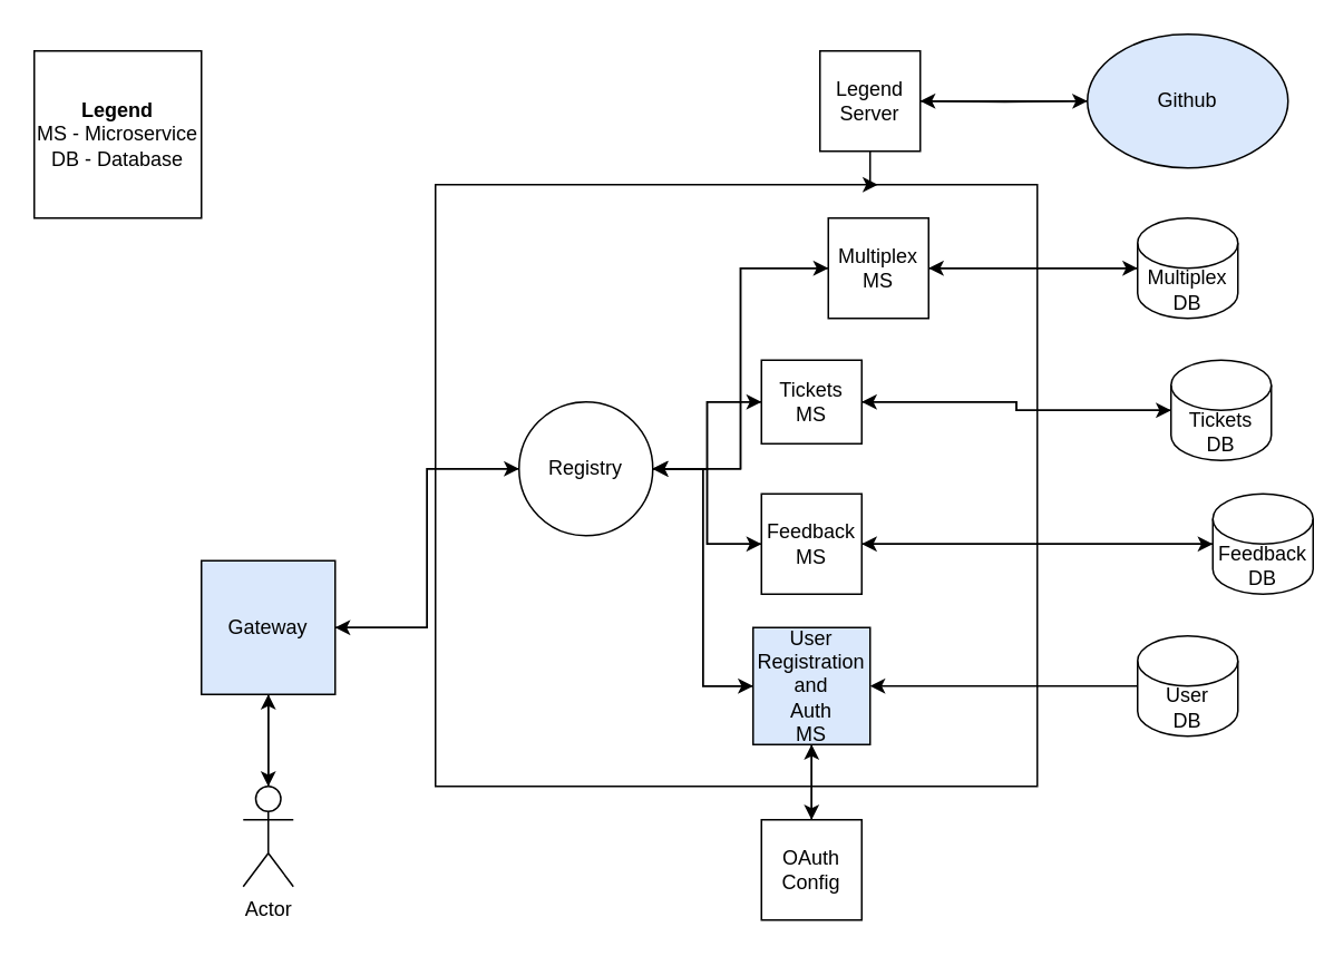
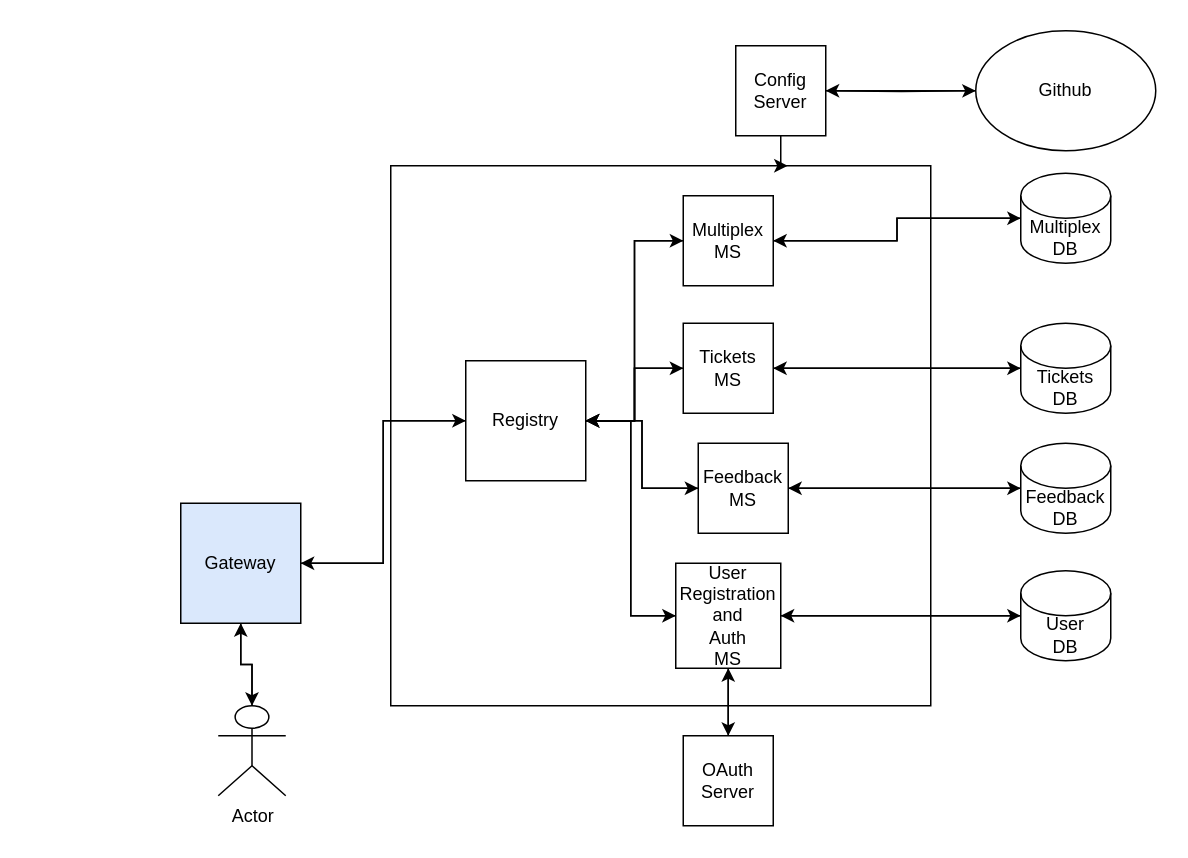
  <mxCell id="0" />
  <mxCell id="1" parent="0" />
  <mxCell id="2" value="" style="whiteSpace=wrap;html=1;aspect=fixed;" parent="1" vertex="1"><mxGeometry x="260" y="110" width="360" height="360" as="geometry" /></mxCell>
  <mxCell id="3" style="edgeStyle=orthogonalEdgeStyle;rounded=0;orthogonalLoop=1;jettySize=auto;html=1;entryX=1;entryY=0.5;entryDx=0;entryDy=0;" parent="1" source="4" target="16" edge="1"><mxGeometry relative="1" as="geometry" /></mxCell>
- <mxCell id="4" value="Multiplex&lt;div&gt;MS&lt;/div&gt;" style="whiteSpace=wrap;html=1;aspect=fixed;" parent="1" vertex="1"><mxGeometry x="495" y="130" width="60" height="60" as="geometry" /></mxCell>
+ <mxCell id="4" value="Multiplex&lt;div&gt;MS&lt;/div&gt;" style="whiteSpace=wrap;html=1;aspect=fixed;" parent="1" vertex="1"><mxGeometry x="455" y="130" width="60" height="60" as="geometry" /></mxCell>
  <mxCell id="5" style="edgeStyle=orthogonalEdgeStyle;rounded=0;orthogonalLoop=1;jettySize=auto;html=1;entryX=1;entryY=0.5;entryDx=0;entryDy=0;" parent="1" source="6" target="16" edge="1"><mxGeometry relative="1" as="geometry" /></mxCell>
- <mxCell id="6" value="Tickets&lt;div&gt;MS&lt;/div&gt;" style="whiteSpace=wrap;html=1;aspect=fixed;" parent="1" vertex="1"><mxGeometry x="455" y="215" width="60" height="50" as="geometry" /></mxCell>
+ <mxCell id="6" value="Tickets&lt;div&gt;MS&lt;/div&gt;" style="whiteSpace=wrap;html=1;aspect=fixed;" parent="1" vertex="1"><mxGeometry x="455" y="215" width="60" height="60" as="geometry" /></mxCell>
  <mxCell id="7" style="edgeStyle=orthogonalEdgeStyle;rounded=0;orthogonalLoop=1;jettySize=auto;html=1;entryX=1;entryY=0.5;entryDx=0;entryDy=0;" parent="1" source="9" target="16" edge="1"><mxGeometry relative="1" as="geometry" /></mxCell>
  <mxCell id="8" style="edgeStyle=orthogonalEdgeStyle;rounded=0;orthogonalLoop=1;jettySize=auto;html=1;entryX=0.5;entryY=0;entryDx=0;entryDy=0;" parent="1" source="9" target="41" edge="1"><mxGeometry relative="1" as="geometry" /></mxCell>
- <mxCell id="9" value="User Registration&lt;div&gt;and&lt;/div&gt;&lt;div&gt;Auth&lt;/div&gt;&lt;div&gt;MS&lt;/div&gt;" style="whiteSpace=wrap;html=1;aspect=fixed;fillColor=#dae8fc;" parent="1" vertex="1"><mxGeometry x="450" y="375" width="70" height="70" as="geometry" /></mxCell>
+ <mxCell id="9" value="User Registration&lt;div&gt;and&lt;/div&gt;&lt;div&gt;Auth&lt;/div&gt;&lt;div&gt;MS&lt;/div&gt;" style="whiteSpace=wrap;html=1;aspect=fixed;" parent="1" vertex="1"><mxGeometry x="450" y="375" width="70" height="70" as="geometry" /></mxCell>
  <mxCell id="10" style="edgeStyle=orthogonalEdgeStyle;rounded=0;orthogonalLoop=1;jettySize=auto;html=1;entryX=1;entryY=0.5;entryDx=0;entryDy=0;" parent="1" source="11" target="16" edge="1"><mxGeometry relative="1" as="geometry" /></mxCell>
- <mxCell id="11" value="Feedback&lt;div&gt;MS&lt;/div&gt;" style="whiteSpace=wrap;html=1;aspect=fixed;" parent="1" vertex="1"><mxGeometry x="455" y="295" width="60" height="60" as="geometry" /></mxCell>
+ <mxCell id="11" value="Feedback&lt;div&gt;MS&lt;/div&gt;" style="whiteSpace=wrap;html=1;aspect=fixed;" parent="1" vertex="1"><mxGeometry x="465" y="295" width="60" height="60" as="geometry" /></mxCell>
  <mxCell id="12" style="edgeStyle=orthogonalEdgeStyle;rounded=0;orthogonalLoop=1;jettySize=auto;html=1;entryX=0;entryY=0.5;entryDx=0;entryDy=0;" parent="1" source="16" target="4" edge="1"><mxGeometry relative="1" as="geometry" /></mxCell>
  <mxCell id="13" style="edgeStyle=orthogonalEdgeStyle;rounded=0;orthogonalLoop=1;jettySize=auto;html=1;entryX=0;entryY=0.5;entryDx=0;entryDy=0;" parent="1" source="16" target="6" edge="1"><mxGeometry relative="1" as="geometry" /></mxCell>
  <mxCell id="14" style="edgeStyle=orthogonalEdgeStyle;rounded=0;orthogonalLoop=1;jettySize=auto;html=1;entryX=0;entryY=0.5;entryDx=0;entryDy=0;" parent="1" source="16" target="11" edge="1"><mxGeometry relative="1" as="geometry" /></mxCell>
  <mxCell id="15" style="edgeStyle=orthogonalEdgeStyle;rounded=0;orthogonalLoop=1;jettySize=auto;html=1;entryX=0;entryY=0.5;entryDx=0;entryDy=0;" parent="1" source="16" target="9" edge="1"><mxGeometry relative="1" as="geometry" /></mxCell>
- <mxCell id="16" value="Registry" style="ellipse;whiteSpace=wrap;html=1;aspect=fixed;" parent="1" vertex="1"><mxGeometry x="310" y="240" width="80" height="80" as="geometry" /></mxCell>
+ <mxCell id="16" value="Registry" style="whiteSpace=wrap;html=1;aspect=fixed;" parent="1" vertex="1"><mxGeometry x="310" y="240" width="80" height="80" as="geometry" /></mxCell>
  <mxCell id="17" style="edgeStyle=orthogonalEdgeStyle;rounded=0;orthogonalLoop=1;jettySize=auto;html=1;" parent="1" source="19" target="21" edge="1"><mxGeometry relative="1" as="geometry" /></mxCell>
  <mxCell id="18" style="edgeStyle=orthogonalEdgeStyle;rounded=0;orthogonalLoop=1;jettySize=auto;html=1;entryX=0;entryY=0.5;entryDx=0;entryDy=0;" parent="1" source="19" target="16" edge="1"><mxGeometry relative="1" as="geometry"><mxPoint x="270" y="375" as="targetPoint" /></mxGeometry></mxCell>
  <mxCell id="19" value="Gateway" style="whiteSpace=wrap;html=1;aspect=fixed;fillColor=#dae8fc;" parent="1" vertex="1"><mxGeometry x="120" y="335" width="80" height="80" as="geometry" /></mxCell>
  <mxCell id="20" style="edgeStyle=orthogonalEdgeStyle;rounded=0;orthogonalLoop=1;jettySize=auto;html=1;entryX=0.5;entryY=1;entryDx=0;entryDy=0;" parent="1" source="21" target="19" edge="1"><mxGeometry relative="1" as="geometry" /></mxCell>
- <mxCell id="21" value="Actor" style="shape=umlActor;verticalLabelPosition=bottom;verticalAlign=top;html=1;outlineConnect=0;" parent="1" vertex="1"><mxGeometry x="145" y="470" width="30" height="60" as="geometry" /></mxCell>
+ <mxCell id="21" value="Actor" style="shape=umlActor;verticalLabelPosition=bottom;verticalAlign=top;html=1;outlineConnect=0;" parent="1" vertex="1"><mxGeometry x="145" y="470" width="45" height="60" as="geometry" /></mxCell>
  <mxCell id="22" style="edgeStyle=orthogonalEdgeStyle;rounded=0;orthogonalLoop=1;jettySize=auto;html=1;entryX=1;entryY=0.5;entryDx=0;entryDy=0;" parent="1" source="23" target="4" edge="1"><mxGeometry relative="1" as="geometry" /></mxCell>
- <mxCell id="23" value="Multiplex&lt;div&gt;DB&lt;/div&gt;" style="shape=cylinder3;whiteSpace=wrap;html=1;boundedLbl=1;backgroundOutline=1;size=15;" parent="1" vertex="1"><mxGeometry x="680" y="130" width="60" height="60" as="geometry" /></mxCell>
+ <mxCell id="23" value="Multiplex&lt;div&gt;DB&lt;/div&gt;" style="shape=cylinder3;whiteSpace=wrap;html=1;boundedLbl=1;backgroundOutline=1;size=15;" parent="1" vertex="1"><mxGeometry x="680" y="115" width="60" height="60" as="geometry" /></mxCell>
  <mxCell id="24" style="edgeStyle=orthogonalEdgeStyle;rounded=0;orthogonalLoop=1;jettySize=auto;html=1;entryX=1;entryY=0.5;entryDx=0;entryDy=0;" parent="1" source="25" target="6" edge="1"><mxGeometry relative="1" as="geometry" /></mxCell>
- <mxCell id="25" value="Tickets&lt;div&gt;DB&lt;/div&gt;" style="shape=cylinder3;whiteSpace=wrap;html=1;boundedLbl=1;backgroundOutline=1;size=15;" parent="1" vertex="1"><mxGeometry x="700" y="215" width="60" height="60" as="geometry" /></mxCell>
+ <mxCell id="25" value="Tickets&lt;div&gt;DB&lt;/div&gt;" style="shape=cylinder3;whiteSpace=wrap;html=1;boundedLbl=1;backgroundOutline=1;size=15;" parent="1" vertex="1"><mxGeometry x="680" y="215" width="60" height="60" as="geometry" /></mxCell>
  <mxCell id="26" style="edgeStyle=orthogonalEdgeStyle;rounded=0;orthogonalLoop=1;jettySize=auto;html=1;entryX=1;entryY=0.5;entryDx=0;entryDy=0;" parent="1" source="27" target="11" edge="1"><mxGeometry relative="1" as="geometry" /></mxCell>
- <mxCell id="27" value="Feedback&lt;div&gt;DB&lt;/div&gt;" style="shape=cylinder3;whiteSpace=wrap;html=1;boundedLbl=1;backgroundOutline=1;size=15;" parent="1" vertex="1"><mxGeometry x="725" y="295" width="60" height="60" as="geometry" /></mxCell>
+ <mxCell id="27" value="Feedback&lt;div&gt;DB&lt;/div&gt;" style="shape=cylinder3;whiteSpace=wrap;html=1;boundedLbl=1;backgroundOutline=1;size=15;" parent="1" vertex="1"><mxGeometry x="680" y="295" width="60" height="60" as="geometry" /></mxCell>
  <mxCell id="28" style="edgeStyle=orthogonalEdgeStyle;rounded=0;orthogonalLoop=1;jettySize=auto;html=1;" parent="1" source="29" edge="1"><mxGeometry relative="1" as="geometry"><mxPoint x="520" y="410" as="targetPoint" /></mxGeometry></mxCell>
  <mxCell id="29" value="User&lt;div&gt;DB&lt;/div&gt;" style="shape=cylinder3;whiteSpace=wrap;html=1;boundedLbl=1;backgroundOutline=1;size=15;" parent="1" vertex="1"><mxGeometry x="680" y="380" width="60" height="60" as="geometry" /></mxCell>
  <mxCell id="30" style="edgeStyle=orthogonalEdgeStyle;rounded=0;orthogonalLoop=1;jettySize=auto;html=1;entryX=0;entryY=0.5;entryDx=0;entryDy=0;entryPerimeter=0;" parent="1" source="4" target="23" edge="1"><mxGeometry relative="1" as="geometry" /></mxCell>
  <mxCell id="31" style="edgeStyle=orthogonalEdgeStyle;rounded=0;orthogonalLoop=1;jettySize=auto;html=1;entryX=0;entryY=0.5;entryDx=0;entryDy=0;entryPerimeter=0;" parent="1" source="6" target="25" edge="1"><mxGeometry relative="1" as="geometry" /></mxCell>
  <mxCell id="32" style="edgeStyle=orthogonalEdgeStyle;rounded=0;orthogonalLoop=1;jettySize=auto;html=1;entryX=0;entryY=0.5;entryDx=0;entryDy=0;entryPerimeter=0;" parent="1" source="11" target="27" edge="1"><mxGeometry relative="1" as="geometry" /></mxCell>
+ <mxCell id="33" style="edgeStyle=orthogonalEdgeStyle;rounded=0;orthogonalLoop=1;jettySize=auto;html=1;entryX=0;entryY=0.5;entryDx=0;entryDy=0;entryPerimeter=0;" parent="1" source="9" target="29" edge="1"><mxGeometry relative="1" as="geometry" /></mxCell>
  <mxCell id="34" style="edgeStyle=orthogonalEdgeStyle;rounded=0;orthogonalLoop=1;jettySize=auto;html=1;" parent="1" target="36" edge="1"><mxGeometry relative="1" as="geometry"><mxPoint x="550" y="60" as="sourcePoint" /></mxGeometry></mxCell>
  <mxCell id="35" style="edgeStyle=orthogonalEdgeStyle;rounded=0;orthogonalLoop=1;jettySize=auto;html=1;" parent="1" source="36" edge="1"><mxGeometry relative="1" as="geometry"><mxPoint x="550" y="60" as="targetPoint" /></mxGeometry></mxCell>
- <mxCell id="36" value="Github" style="ellipse;whiteSpace=wrap;html=1;fillColor=#dae8fc;" parent="1" vertex="1"><mxGeometry x="650" y="20" width="120" height="80" as="geometry" /></mxCell>
- <mxCell id="37" value="Legend&lt;div&gt;Server&lt;/div&gt;" style="whiteSpace=wrap;html=1;aspect=fixed;" parent="1" vertex="1"><mxGeometry x="490" y="30" width="60" height="60" as="geometry" /></mxCell>
+ <mxCell id="36" value="Github" style="ellipse;whiteSpace=wrap;html=1;" parent="1" vertex="1"><mxGeometry x="650" y="20" width="120" height="80" as="geometry" /></mxCell>
+ <mxCell id="37" value="Config&lt;div&gt;Server&lt;/div&gt;" style="whiteSpace=wrap;html=1;aspect=fixed;" parent="1" vertex="1"><mxGeometry x="490" y="30" width="60" height="60" as="geometry" /></mxCell>
  <mxCell id="38" style="edgeStyle=orthogonalEdgeStyle;rounded=0;orthogonalLoop=1;jettySize=auto;html=1;entryX=0.735;entryY=0.002;entryDx=0;entryDy=0;entryPerimeter=0;" parent="1" source="37" target="2" edge="1"><mxGeometry relative="1" as="geometry" /></mxCell>
- <mxCell id="39" value="&lt;b&gt;Legend&lt;/b&gt;&lt;div&gt;MS - Microservice&lt;/div&gt;&lt;div&gt;DB - Database&lt;/div&gt;" style="whiteSpace=wrap;html=1;aspect=fixed;" parent="1" vertex="1"><mxGeometry x="20" y="30" width="100" height="100" as="geometry" /></mxCell>
  <mxCell id="40" style="edgeStyle=orthogonalEdgeStyle;rounded=0;orthogonalLoop=1;jettySize=auto;html=1;entryX=0.5;entryY=1;entryDx=0;entryDy=0;" parent="1" source="41" target="9" edge="1"><mxGeometry relative="1" as="geometry" /></mxCell>
- <mxCell id="41" value="OAuth Config" style="whiteSpace=wrap;html=1;aspect=fixed;" parent="1" vertex="1"><mxGeometry x="455" y="490" width="60" height="60" as="geometry" /></mxCell>
+ <mxCell id="41" value="OAuth Server" style="whiteSpace=wrap;html=1;aspect=fixed;" parent="1" vertex="1"><mxGeometry x="455" y="490" width="60" height="60" as="geometry" /></mxCell>
  <mxCell id="42" style="edgeStyle=orthogonalEdgeStyle;rounded=0;orthogonalLoop=1;jettySize=auto;html=1;entryX=1;entryY=0.5;entryDx=0;entryDy=0;exitX=0;exitY=0.5;exitDx=0;exitDy=0;" parent="1" source="16" target="19" edge="1"><mxGeometry relative="1" as="geometry"><mxPoint x="270" y="375" as="sourcePoint" /></mxGeometry></mxCell>
